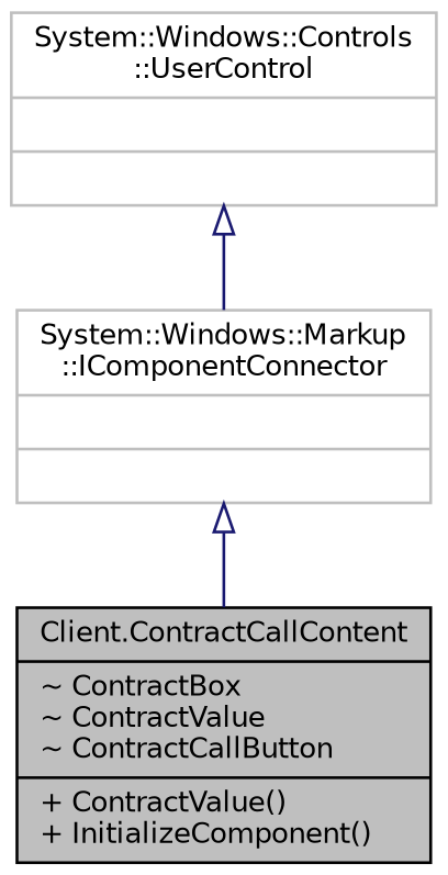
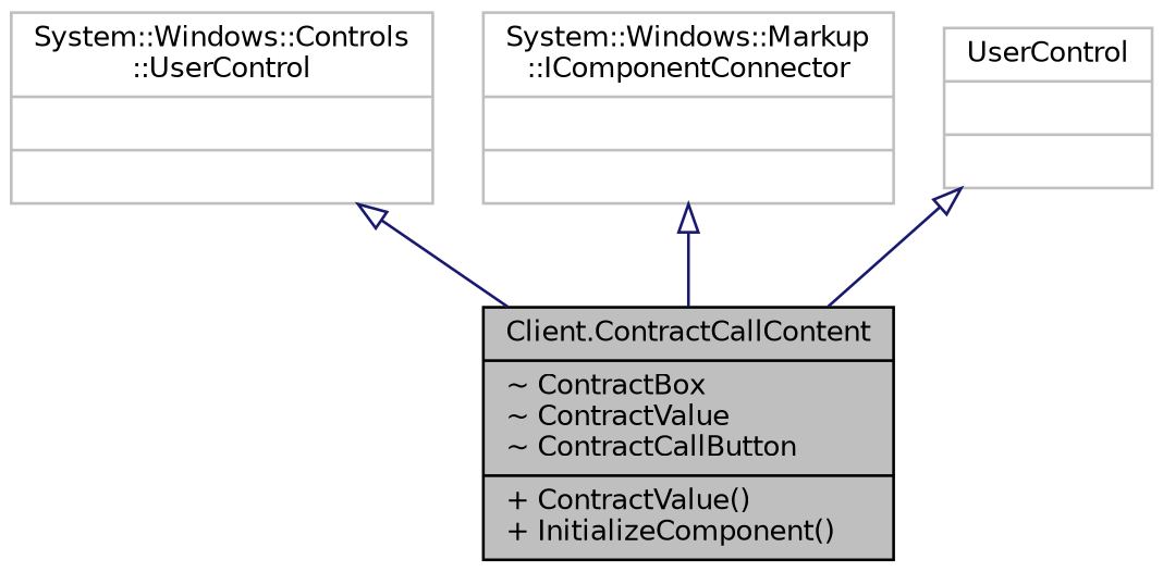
  digraph {
    node [color=grey75 fillcolor=white fontname=Helvetica fontsize=10 shape=record style=filled]
    edge [arrowtail=onormal color=midnightblue dir=back fontname=Helvetica fontsize=10 labelfontname=Helvetica labelfontsize=10 style=solid]
    n1 [color=black fillcolor=grey75 fontcolor=black height=0.2 label="{Client.ContractCallContent\n|~ ContractBox\l~ ContractValue\l~ ContractCallButton\l|+ ContractValue()\l+ InitializeComponent()\l}" width=0.4]
    n2 [height=0.2 label="{System::Windows::Controls\l::UserControl\n||}" width=0.4]
    n3 [height=0.2 label="{System::Windows::Markup\l::IComponentConnector\n||}" width=0.4]
-   n2 -> n3
+   n4 [height=0.2 label="{UserControl\n||}" width=0.4]
+   n2 -> n1
    n3 -> n1
+   n4 -> n1
  }
